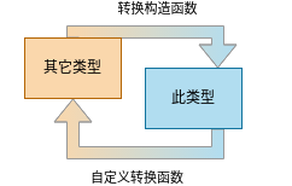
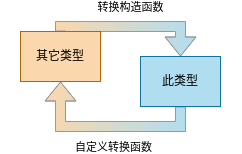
  <mxCell id="0" />
  <mxCell id="1" parent="0" />
  <mxCell id="2" value="" style="edgeStyle=orthogonalEdgeStyle;rounded=0;orthogonalLoop=1;jettySize=auto;html=1;shape=flexArrow;fillColor=#fad7ac;strokeColor=#999999;gradientColor=#B1DDF0;gradientDirection=east;" parent="1" source="4" target="7" edge="1"><mxGeometry relative="1" as="geometry"><Array as="points"><mxPoint x="60" y="20" /><mxPoint x="180" y="20" /></Array></mxGeometry></mxCell>
  <mxCell id="3" value="转换构造函数" style="edgeLabel;html=1;align=center;verticalAlign=middle;resizable=0;points=[];" vertex="1" connectable="0" parent="2"><mxGeometry x="-0.273" y="-1" relative="1" as="geometry"><mxPoint x="18" y="-21" as="offset" /></mxGeometry></mxCell>
  <mxCell id="4" value="&lt;font face=&quot;consolas&quot;&gt;其它类型&lt;/font&gt;" style="rounded=0;whiteSpace=wrap;html=1;fillColor=#fad7ac;strokeColor=#b46504;" parent="1" vertex="1"><mxGeometry x="20" y="25" width="80" height="50" as="geometry" /></mxCell>
  <mxCell id="5" style="edgeStyle=orthogonalEdgeStyle;rounded=0;orthogonalLoop=1;jettySize=auto;html=1;shape=flexArrow;fillColor=#b1ddf0;strokeColor=#999999;gradientColor=#FAD7AC;gradientDirection=west;" edge="1" parent="1" source="7" target="4"><mxGeometry relative="1" as="geometry"><Array as="points"><mxPoint x="180" y="120" /><mxPoint x="60" y="120" /></Array></mxGeometry></mxCell>
  <mxCell id="6" value="自定义转换函数" style="edgeLabel;html=1;align=center;verticalAlign=middle;resizable=0;points=[];" vertex="1" connectable="0" parent="5"><mxGeometry x="0.008" y="-2" relative="1" as="geometry"><mxPoint x="5" y="22" as="offset" /></mxGeometry></mxCell>
- <mxCell id="7" value="&lt;font face=&quot;consolas&quot;&gt;此类型&lt;/font&gt;" style="rounded=0;whiteSpace=wrap;html=1;fillColor=#b1ddf0;strokeColor=#10739e;" parent="1" vertex="1"><mxGeometry x="120" y="50" width="80" height="50" as="geometry" /></mxCell>
+ <mxCell id="7" value="&lt;font face=&quot;consolas&quot;&gt;此类型&lt;/font&gt;" style="rounded=0;whiteSpace=wrap;html=1;fillColor=#b1ddf0;strokeColor=#10739e;" parent="1" vertex="1"><mxGeometry x="140" y="50" width="80" height="50" as="geometry" /></mxCell>
